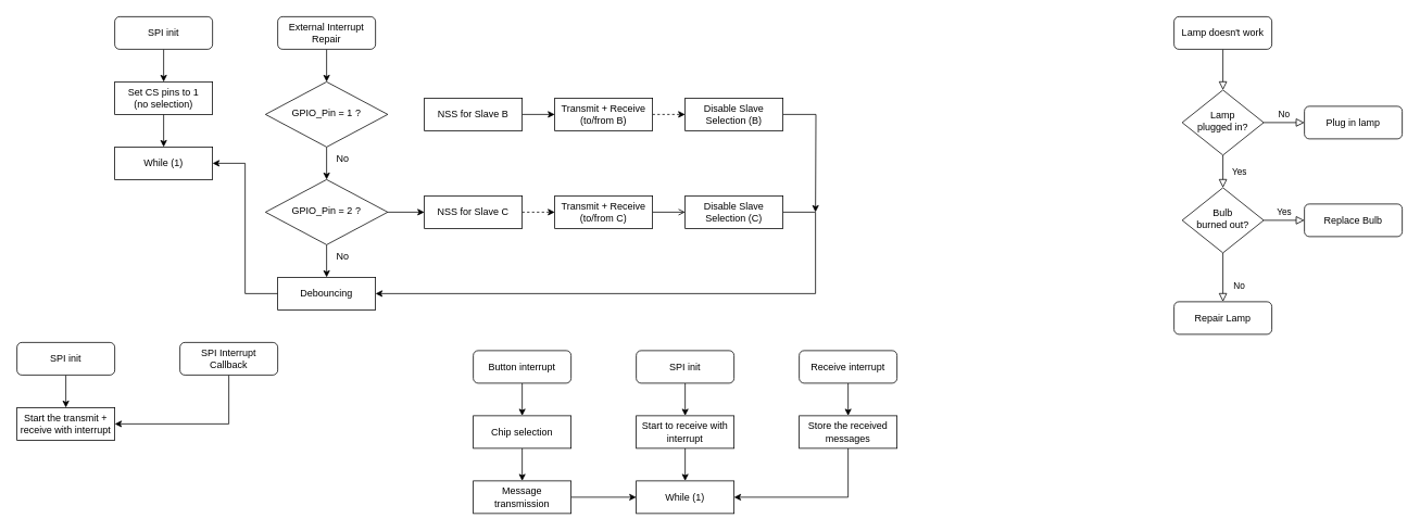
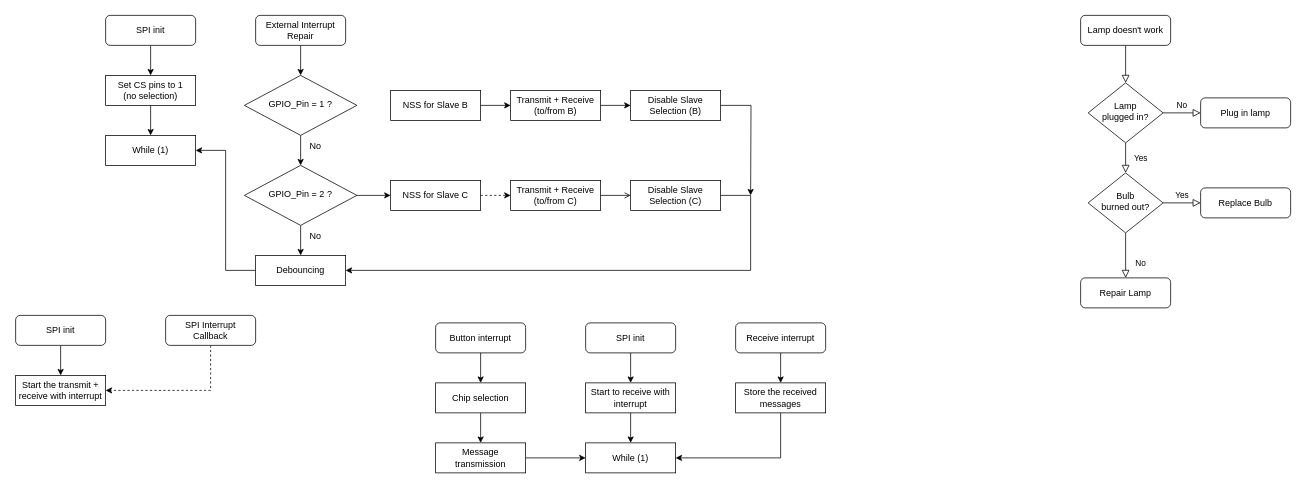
  <mxCell id="0" />
  <mxCell id="1" parent="0" />
  <mxCell id="2" value="" style="rounded=0;html=1;jettySize=auto;orthogonalLoop=1;fontSize=11;endArrow=block;endFill=0;endSize=8;strokeWidth=1;shadow=0;labelBackgroundColor=none;edgeStyle=orthogonalEdgeStyle;" parent="1" source="3" target="6" edge="1"><mxGeometry relative="1" as="geometry" /></mxCell>
  <mxCell id="3" value="Lamp doesn't work" style="rounded=1;whiteSpace=wrap;html=1;fontSize=12;glass=0;strokeWidth=1;shadow=0;" parent="1" vertex="1"><mxGeometry x="1440" y="20" width="120" height="40" as="geometry" /></mxCell>
  <mxCell id="4" value="Yes" style="rounded=0;html=1;jettySize=auto;orthogonalLoop=1;fontSize=11;endArrow=block;endFill=0;endSize=8;strokeWidth=1;shadow=0;labelBackgroundColor=none;edgeStyle=orthogonalEdgeStyle;" parent="1" source="6" target="10" edge="1"><mxGeometry y="20" relative="1" as="geometry"><mxPoint as="offset" /></mxGeometry></mxCell>
  <mxCell id="5" value="No" style="edgeStyle=orthogonalEdgeStyle;rounded=0;html=1;jettySize=auto;orthogonalLoop=1;fontSize=11;endArrow=block;endFill=0;endSize=8;strokeWidth=1;shadow=0;labelBackgroundColor=none;" parent="1" source="6" target="7" edge="1"><mxGeometry y="10" relative="1" as="geometry"><mxPoint as="offset" /></mxGeometry></mxCell>
  <mxCell id="6" value="Lamp&lt;br&gt;plugged in?" style="rhombus;whiteSpace=wrap;html=1;shadow=0;fontFamily=Helvetica;fontSize=12;align=center;strokeWidth=1;spacing=6;spacingTop=-4;" parent="1" vertex="1"><mxGeometry x="1450" y="110" width="100" height="80" as="geometry" /></mxCell>
  <mxCell id="7" value="Plug in lamp" style="rounded=1;whiteSpace=wrap;html=1;fontSize=12;glass=0;strokeWidth=1;shadow=0;" parent="1" vertex="1"><mxGeometry x="1600" y="130" width="120" height="40" as="geometry" /></mxCell>
  <mxCell id="8" value="No" style="rounded=0;html=1;jettySize=auto;orthogonalLoop=1;fontSize=11;endArrow=block;endFill=0;endSize=8;strokeWidth=1;shadow=0;labelBackgroundColor=none;edgeStyle=orthogonalEdgeStyle;" parent="1" source="10" target="11" edge="1"><mxGeometry x="0.333" y="20" relative="1" as="geometry"><mxPoint as="offset" /></mxGeometry></mxCell>
  <mxCell id="9" value="Yes" style="edgeStyle=orthogonalEdgeStyle;rounded=0;html=1;jettySize=auto;orthogonalLoop=1;fontSize=11;endArrow=block;endFill=0;endSize=8;strokeWidth=1;shadow=0;labelBackgroundColor=none;" parent="1" source="10" target="12" edge="1"><mxGeometry y="10" relative="1" as="geometry"><mxPoint as="offset" /></mxGeometry></mxCell>
  <mxCell id="10" value="Bulb&lt;br&gt;burned out?" style="rhombus;whiteSpace=wrap;html=1;shadow=0;fontFamily=Helvetica;fontSize=12;align=center;strokeWidth=1;spacing=6;spacingTop=-4;" parent="1" vertex="1"><mxGeometry x="1450" y="230" width="100" height="80" as="geometry" /></mxCell>
  <mxCell id="11" value="Repair Lamp" style="rounded=1;whiteSpace=wrap;html=1;fontSize=12;glass=0;strokeWidth=1;shadow=0;" parent="1" vertex="1"><mxGeometry x="1440" y="370" width="120" height="40" as="geometry" /></mxCell>
  <mxCell id="12" value="Replace Bulb" style="rounded=1;whiteSpace=wrap;html=1;fontSize=12;glass=0;strokeWidth=1;shadow=0;" parent="1" vertex="1"><mxGeometry x="1600" y="250" width="120" height="40" as="geometry" /></mxCell>
  <mxCell id="13" value="" style="edgeStyle=orthogonalEdgeStyle;rounded=0;orthogonalLoop=1;jettySize=auto;html=1;" parent="1" source="14" target="16" edge="1"><mxGeometry relative="1" as="geometry" /></mxCell>
  <mxCell id="14" value="SPI init" style="rounded=1;whiteSpace=wrap;html=1;fontSize=12;glass=0;strokeWidth=1;shadow=0;" parent="1" vertex="1"><mxGeometry x="780" y="430" width="120" height="40" as="geometry" /></mxCell>
  <mxCell id="15" value="" style="edgeStyle=orthogonalEdgeStyle;rounded=0;orthogonalLoop=1;jettySize=auto;html=1;" parent="1" source="16" target="17" edge="1"><mxGeometry relative="1" as="geometry" /></mxCell>
  <mxCell id="16" value="Start to receive with interrupt" style="rounded=0;whiteSpace=wrap;html=1;fontSize=12;glass=0;strokeWidth=1;shadow=0;" parent="1" vertex="1"><mxGeometry x="780" y="510" width="120" height="40" as="geometry" /></mxCell>
  <mxCell id="17" value="While (1)" style="rounded=0;whiteSpace=wrap;html=1;fontSize=12;glass=0;strokeWidth=1;shadow=0;" parent="1" vertex="1"><mxGeometry x="780" y="590" width="120" height="40" as="geometry" /></mxCell>
  <mxCell id="18" value="" style="edgeStyle=orthogonalEdgeStyle;rounded=0;orthogonalLoop=1;jettySize=auto;html=1;" parent="1" source="19" target="21" edge="1"><mxGeometry relative="1" as="geometry" /></mxCell>
  <mxCell id="19" value="Receive interrupt" style="rounded=1;whiteSpace=wrap;html=1;fontSize=12;glass=0;strokeWidth=1;shadow=0;" parent="1" vertex="1"><mxGeometry x="980" y="430" width="120" height="40" as="geometry" /></mxCell>
  <mxCell id="20" style="edgeStyle=orthogonalEdgeStyle;rounded=0;orthogonalLoop=1;jettySize=auto;html=1;entryX=1;entryY=0.5;entryDx=0;entryDy=0;" parent="1" source="21" target="17" edge="1"><mxGeometry relative="1" as="geometry"><Array as="points"><mxPoint x="1040" y="610" /></Array></mxGeometry></mxCell>
  <mxCell id="21" value="Store the received messages" style="rounded=0;whiteSpace=wrap;html=1;fontSize=12;glass=0;strokeWidth=1;shadow=0;" parent="1" vertex="1"><mxGeometry x="980" y="510" width="120" height="40" as="geometry" /></mxCell>
  <mxCell id="22" value="" style="edgeStyle=orthogonalEdgeStyle;rounded=0;orthogonalLoop=1;jettySize=auto;html=1;" parent="1" source="23" target="25" edge="1"><mxGeometry relative="1" as="geometry" /></mxCell>
  <mxCell id="23" value="Button interrupt" style="rounded=1;whiteSpace=wrap;html=1;fontSize=12;glass=0;strokeWidth=1;shadow=0;" parent="1" vertex="1"><mxGeometry x="580" y="430" width="120" height="40" as="geometry" /></mxCell>
  <mxCell id="24" value="" style="edgeStyle=orthogonalEdgeStyle;rounded=0;orthogonalLoop=1;jettySize=auto;html=1;" parent="1" source="25" target="27" edge="1"><mxGeometry relative="1" as="geometry" /></mxCell>
  <mxCell id="25" value="Chip selection" style="rounded=0;whiteSpace=wrap;html=1;fontSize=12;glass=0;strokeWidth=1;shadow=0;" parent="1" vertex="1"><mxGeometry x="580" y="510" width="120" height="40" as="geometry" /></mxCell>
  <mxCell id="26" style="edgeStyle=orthogonalEdgeStyle;rounded=0;orthogonalLoop=1;jettySize=auto;html=1;entryX=0;entryY=0.5;entryDx=0;entryDy=0;" parent="1" source="27" target="17" edge="1"><mxGeometry relative="1" as="geometry" /></mxCell>
  <mxCell id="27" value="Message transmission" style="rounded=0;whiteSpace=wrap;html=1;fontSize=12;glass=0;strokeWidth=1;shadow=0;" parent="1" vertex="1"><mxGeometry x="580" y="590" width="120" height="40" as="geometry" /></mxCell>
  <mxCell id="28" value="" style="edgeStyle=orthogonalEdgeStyle;rounded=0;orthogonalLoop=1;jettySize=auto;html=1;" parent="1" source="29" target="31" edge="1"><mxGeometry relative="1" as="geometry" /></mxCell>
  <mxCell id="29" value="SPI init" style="rounded=1;whiteSpace=wrap;html=1;fontSize=12;glass=0;strokeWidth=1;shadow=0;" parent="1" vertex="1"><mxGeometry x="140" y="20" width="120" height="40" as="geometry" /></mxCell>
  <mxCell id="30" value="" style="edgeStyle=orthogonalEdgeStyle;rounded=0;orthogonalLoop=1;jettySize=auto;html=1;" parent="1" source="31" target="39" edge="1"><mxGeometry relative="1" as="geometry" /></mxCell>
  <mxCell id="31" value="Set CS pins to 1&lt;div&gt;(no selection)&lt;/div&gt;" style="rounded=0;whiteSpace=wrap;html=1;fontSize=12;glass=0;strokeWidth=1;shadow=0;" parent="1" vertex="1"><mxGeometry x="140" y="100" width="120" height="40" as="geometry" /></mxCell>
  <mxCell id="32" value="" style="edgeStyle=orthogonalEdgeStyle;rounded=0;orthogonalLoop=1;jettySize=auto;html=1;" parent="1" source="33" target="35" edge="1"><mxGeometry relative="1" as="geometry" /></mxCell>
  <mxCell id="33" value="External Interrupt&lt;div&gt;Repair&lt;/div&gt;" style="rounded=1;whiteSpace=wrap;html=1;fontSize=12;glass=0;strokeWidth=1;shadow=0;" parent="1" vertex="1"><mxGeometry x="340" y="20" width="120" height="40" as="geometry" /></mxCell>
  <mxCell id="34" value="" style="edgeStyle=orthogonalEdgeStyle;rounded=0;orthogonalLoop=1;jettySize=auto;html=1;" parent="1" source="35" target="38" edge="1"><mxGeometry relative="1" as="geometry" /></mxCell>
  <mxCell id="35" value="GPIO_Pin = 1 ?" style="rhombus;whiteSpace=wrap;html=1;shadow=0;fontFamily=Helvetica;fontSize=12;align=center;strokeWidth=1;spacing=6;spacingTop=-4;" parent="1" vertex="1"><mxGeometry x="325" y="100" width="150" height="80" as="geometry" /></mxCell>
  <mxCell id="36" value="" style="edgeStyle=orthogonalEdgeStyle;rounded=0;orthogonalLoop=1;jettySize=auto;html=1;" parent="1" source="38" target="41" edge="1"><mxGeometry relative="1" as="geometry" /></mxCell>
  <mxCell id="37" value="" style="edgeStyle=orthogonalEdgeStyle;rounded=0;orthogonalLoop=1;jettySize=auto;html=1;" parent="1" source="38" target="47" edge="1"><mxGeometry relative="1" as="geometry" /></mxCell>
  <mxCell id="38" value="GPIO_Pin = 2 ?" style="rhombus;whiteSpace=wrap;html=1;shadow=0;fontFamily=Helvetica;fontSize=12;align=center;strokeWidth=1;spacing=6;spacingTop=-4;" parent="1" vertex="1"><mxGeometry x="325" y="220" width="150" height="80" as="geometry" /></mxCell>
  <mxCell id="39" value="While (1)" style="rounded=0;whiteSpace=wrap;html=1;fontSize=12;glass=0;strokeWidth=1;shadow=0;" parent="1" vertex="1"><mxGeometry x="140" y="180" width="120" height="40" as="geometry" /></mxCell>
  <mxCell id="40" style="edgeStyle=orthogonalEdgeStyle;rounded=0;orthogonalLoop=1;jettySize=auto;html=1;entryX=1;entryY=0.5;entryDx=0;entryDy=0;" parent="1" source="41" target="39" edge="1"><mxGeometry relative="1" as="geometry" /></mxCell>
  <mxCell id="41" value="Debouncing" style="rounded=0;whiteSpace=wrap;html=1;fontSize=12;glass=0;strokeWidth=1;shadow=0;" parent="1" vertex="1"><mxGeometry x="340" y="340" width="120" height="40" as="geometry" /></mxCell>
  <mxCell id="42" value="No" style="text;html=1;align=center;verticalAlign=middle;whiteSpace=wrap;rounded=0;" parent="1" vertex="1"><mxGeometry x="390" y="180" width="60" height="30" as="geometry" /></mxCell>
  <mxCell id="43" value="No" style="text;html=1;align=center;verticalAlign=middle;whiteSpace=wrap;rounded=0;" parent="1" vertex="1"><mxGeometry x="390" y="300" width="60" height="30" as="geometry" /></mxCell>
  <mxCell id="44" value="" style="edgeStyle=orthogonalEdgeStyle;rounded=0;orthogonalLoop=1;jettySize=auto;html=1;" parent="1" source="45" target="49" edge="1"><mxGeometry relative="1" as="geometry" /></mxCell>
  <mxCell id="45" value="NSS for Slave B" style="rounded=0;whiteSpace=wrap;html=1;fontSize=12;glass=0;strokeWidth=1;shadow=0;" parent="1" vertex="1"><mxGeometry x="520" y="120" width="120" height="40" as="geometry" /></mxCell>
  <mxCell id="46" value="" style="edgeStyle=orthogonalEdgeStyle;rounded=0;orthogonalLoop=1;jettySize=auto;html=1;dashed=1;" parent="1" source="47" target="51" edge="1"><mxGeometry relative="1" as="geometry" /></mxCell>
  <mxCell id="47" value="NSS for Slave C" style="rounded=0;whiteSpace=wrap;html=1;fontSize=12;glass=0;strokeWidth=1;shadow=0;" parent="1" vertex="1"><mxGeometry x="520" y="240" width="120" height="40" as="geometry" /></mxCell>
- <mxCell id="48" value="" style="edgeStyle=orthogonalEdgeStyle;rounded=0;orthogonalLoop=1;jettySize=auto;html=1;dashed=1;" parent="1" source="49" target="53" edge="1"><mxGeometry relative="1" as="geometry" /></mxCell>
+ <mxCell id="48" value="" style="edgeStyle=orthogonalEdgeStyle;rounded=0;orthogonalLoop=1;jettySize=auto;html=1;" parent="1" source="49" target="53" edge="1"><mxGeometry relative="1" as="geometry" /></mxCell>
  <mxCell id="49" value="Transmit + Receive&lt;div&gt;(to/from B)&lt;/div&gt;" style="rounded=0;whiteSpace=wrap;html=1;fontSize=12;glass=0;strokeWidth=1;shadow=0;" parent="1" vertex="1"><mxGeometry x="680" y="120" width="120" height="40" as="geometry" /></mxCell>
  <mxCell id="50" value="" style="edgeStyle=orthogonalEdgeStyle;rounded=0;orthogonalLoop=1;jettySize=auto;html=1;endArrow=open;" parent="1" source="51" target="55" edge="1"><mxGeometry relative="1" as="geometry" /></mxCell>
  <mxCell id="51" value="Transmit + Receive&lt;div&gt;(to/from C)&lt;/div&gt;" style="rounded=0;whiteSpace=wrap;html=1;fontSize=12;glass=0;strokeWidth=1;shadow=0;" parent="1" vertex="1"><mxGeometry x="680" y="240" width="120" height="40" as="geometry" /></mxCell>
  <mxCell id="52" style="edgeStyle=orthogonalEdgeStyle;rounded=0;orthogonalLoop=1;jettySize=auto;html=1;" parent="1" source="53" edge="1"><mxGeometry relative="1" as="geometry"><mxPoint x="1000" y="260" as="targetPoint" /></mxGeometry></mxCell>
  <mxCell id="53" value="Disable Slave Selection (B)" style="rounded=0;whiteSpace=wrap;html=1;fontSize=12;glass=0;strokeWidth=1;shadow=0;" parent="1" vertex="1"><mxGeometry x="840" y="120" width="120" height="40" as="geometry" /></mxCell>
  <mxCell id="54" style="edgeStyle=orthogonalEdgeStyle;rounded=0;orthogonalLoop=1;jettySize=auto;html=1;entryX=1;entryY=0.5;entryDx=0;entryDy=0;" parent="1" source="55" target="41" edge="1"><mxGeometry relative="1" as="geometry"><Array as="points"><mxPoint x="1000" y="260" /><mxPoint x="1000" y="360" /></Array></mxGeometry></mxCell>
  <mxCell id="55" value="Disable Slave Selection (C)" style="rounded=0;whiteSpace=wrap;html=1;fontSize=12;glass=0;strokeWidth=1;shadow=0;" parent="1" vertex="1"><mxGeometry x="840" y="240" width="120" height="40" as="geometry" /></mxCell>
  <mxCell id="56" value="" style="edgeStyle=orthogonalEdgeStyle;rounded=0;orthogonalLoop=1;jettySize=auto;html=1;" edge="1" parent="1" source="57" target="58"><mxGeometry relative="1" as="geometry" /></mxCell>
  <mxCell id="57" value="SPI init" style="rounded=1;whiteSpace=wrap;html=1;fontSize=12;glass=0;strokeWidth=1;shadow=0;" vertex="1" parent="1"><mxGeometry x="20" y="420" width="120" height="40" as="geometry" /></mxCell>
  <mxCell id="58" value="Start the transmit + receive with interrupt" style="rounded=0;whiteSpace=wrap;html=1;fontSize=12;glass=0;strokeWidth=1;shadow=0;" vertex="1" parent="1"><mxGeometry x="20" y="500" width="120" height="40" as="geometry" /></mxCell>
- <mxCell id="59" style="edgeStyle=orthogonalEdgeStyle;rounded=0;orthogonalLoop=1;jettySize=auto;html=1;entryX=1;entryY=0.5;entryDx=0;entryDy=0;" edge="1" parent="1" source="60" target="58"><mxGeometry relative="1" as="geometry"><Array as="points"><mxPoint x="280" y="520" /></Array></mxGeometry></mxCell>
+ <mxCell id="59" style="edgeStyle=orthogonalEdgeStyle;rounded=0;orthogonalLoop=1;jettySize=auto;html=1;entryX=1;entryY=0.5;entryDx=0;entryDy=0;dashed=1;" edge="1" parent="1" source="60" target="58"><mxGeometry relative="1" as="geometry"><Array as="points"><mxPoint x="280" y="520" /></Array></mxGeometry></mxCell>
  <mxCell id="60" value="SPI Interrupt&lt;div&gt;Callback&lt;/div&gt;" style="rounded=1;whiteSpace=wrap;html=1;fontSize=12;glass=0;strokeWidth=1;shadow=0;" vertex="1" parent="1"><mxGeometry x="220" y="420" width="120" height="40" as="geometry" /></mxCell>
